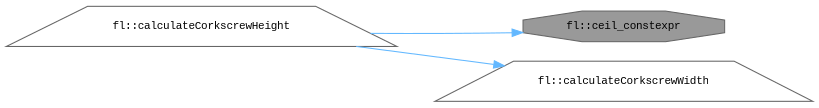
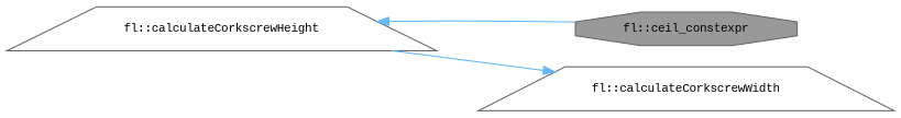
  digraph {
    fontname="Liberation Mono"
    rankdir=RL
    node [color=grey40 fillcolor=white fontname="Liberation Mono" fontsize=10 shape=trapezium style=filled]
    edge [color=steelblue1 dir=back fontname="Liberation Mono" fontsize=10 labelfontname=Helvetica labelfontsize=10 style=solid]
    n1 [color=gray40 fillcolor=grey60 fontcolor=black height=0.2 label="fl::ceil_constexpr" shape=octagon width=0.4]
    n2 [height=0.2 label="fl::calculateCorkscrewHeight" width=0.4]
    n3 [height=0.2 label="fl::calculateCorkscrewWidth" width=0.4]
-   n1 -> n2
+   n2 -> n1
    n3 -> n2
  }
